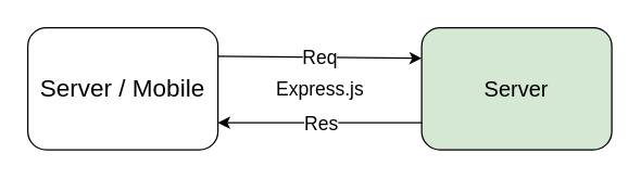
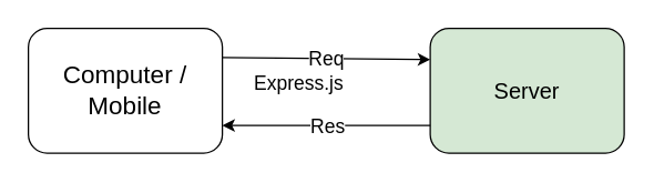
  <mxCell id="0" />
  <mxCell id="1" parent="0" />
- <mxCell id="2" value="&lt;font style=&quot;font-size: 18px;&quot;&gt;Server / Mobile&lt;/font&gt;" style="rounded=1;whiteSpace=wrap;html=1;" vertex="1" parent="1"><mxGeometry x="20" y="20" width="140" height="90" as="geometry" /></mxCell>
+ <mxCell id="2" value="&lt;font style=&quot;font-size: 18px;&quot;&gt;Computer / Mobile&lt;/font&gt;" style="rounded=1;whiteSpace=wrap;html=1;" vertex="1" parent="1"><mxGeometry x="20" y="20" width="140" height="90" as="geometry" /></mxCell>
  <mxCell id="3" value="&lt;font size=&quot;3&quot;&gt;Server&lt;/font&gt;" style="rounded=1;whiteSpace=wrap;html=1;fillColor=#d5e8d4;" vertex="1" parent="1"><mxGeometry x="310" y="20" width="140" height="90" as="geometry" /></mxCell>
- <mxCell id="4" value="Express.js" style="text;html=1;align=center;verticalAlign=middle;resizable=0;points=[];autosize=1;strokeColor=none;fillColor=none;fontSize=14;" vertex="1" parent="1"><mxGeometry x="190" y="50" width="90" height="30" as="geometry" /></mxCell>
+ <mxCell id="4" value="Express.js" style="text;html=1;align=center;verticalAlign=middle;resizable=0;points=[];autosize=1;strokeColor=none;fillColor=none;fontSize=14;" vertex="1" parent="1"><mxGeometry x="170" y="45" width="90" height="30" as="geometry" /></mxCell>
  <mxCell id="5" value="" style="endArrow=classic;html=1;fontSize=14;entryX=0;entryY=0.25;entryDx=0;entryDy=0;" edge="1" parent="1" target="3"><mxGeometry relative="1" as="geometry"><mxPoint x="160" y="41" as="sourcePoint" /><mxPoint x="311.96" y="36.57" as="targetPoint" /></mxGeometry></mxCell>
  <mxCell id="6" value="Req" style="edgeLabel;resizable=0;html=1;align=center;verticalAlign=middle;fontSize=14;" connectable="0" vertex="1" parent="5"><mxGeometry relative="1" as="geometry" /></mxCell>
  <mxCell id="7" value="" style="endArrow=classic;html=1;fontSize=14;" edge="1" parent="1"><mxGeometry relative="1" as="geometry"><mxPoint x="310" y="90" as="sourcePoint" /><mxPoint x="160" y="90" as="targetPoint" /></mxGeometry></mxCell>
  <mxCell id="8" value="Res" style="edgeLabel;resizable=0;html=1;align=center;verticalAlign=middle;fontSize=14;" connectable="0" vertex="1" parent="7"><mxGeometry relative="1" as="geometry" /></mxCell>
